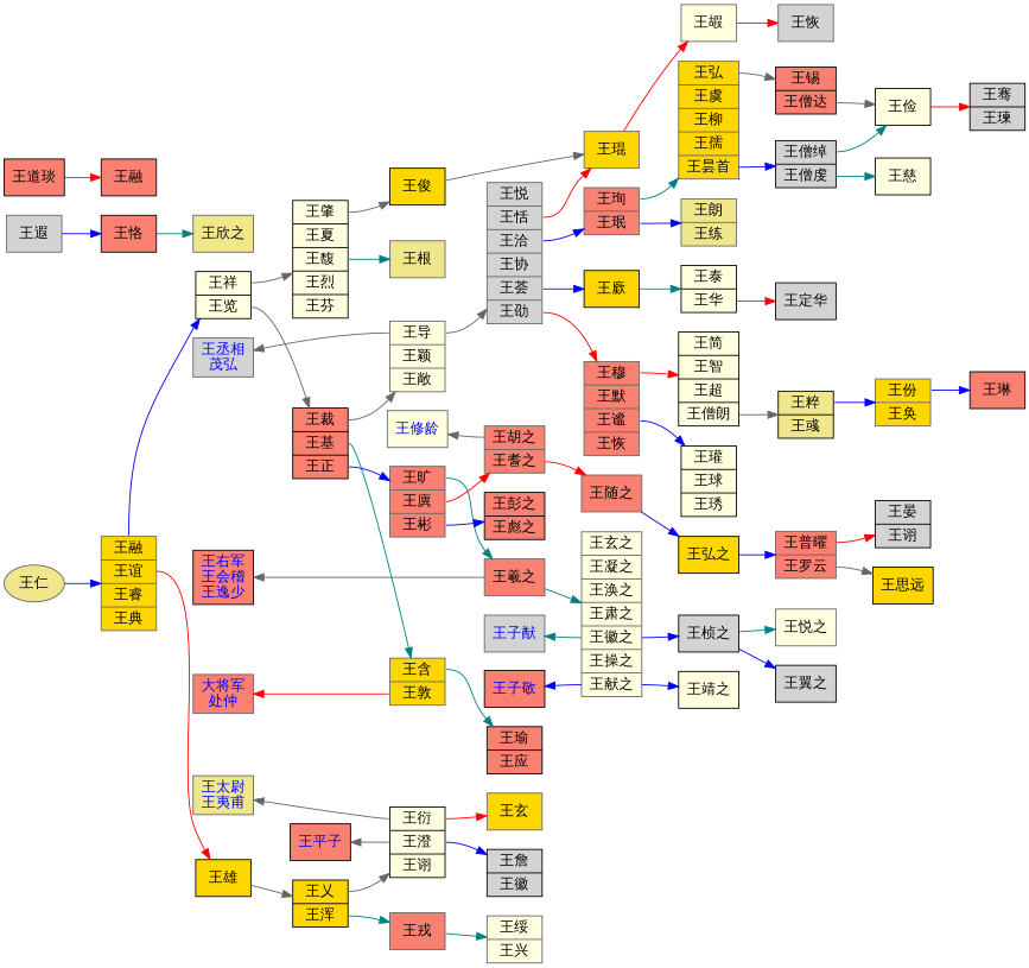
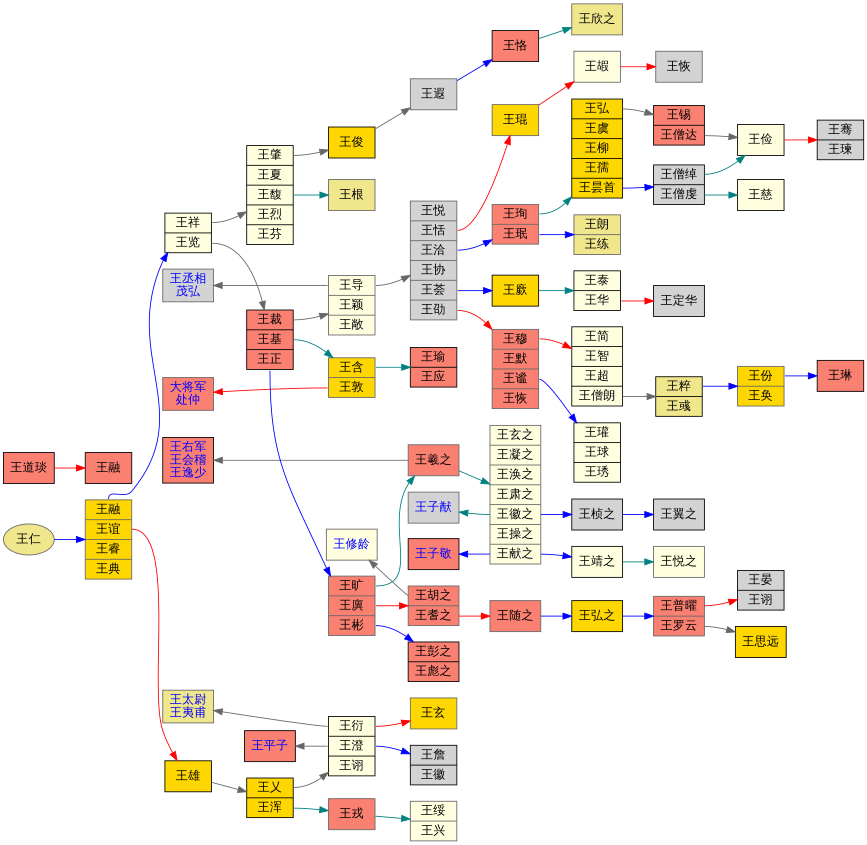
  digraph {
    fontname="Noto Serif"
    rankdir=LR
    node [color=black fillcolor=salmon fontname="Noto Serif" shape=record style=filled]
    edge [color=blue fontname="Noto Serif"]
    n1 [fillcolor=lightyellow label="<f0>王祥|<f1>王览"]
    n2 [color=gray40 fillcolor=lightgrey fontcolor=blue label="王丞相\n茂弘" shape=box]
    n3 [color=gray40 fontcolor=blue label="大将军\n处仲" shape=box]
    n4 [color=gray40 fillcolor=khaki fontcolor=blue label="王太尉\n王夷甫" shape=box]
    n5 [fontcolor=blue label="王右军\n王会稽\n王逸少" shape=box]
    n6 [fillcolor=lightyellow label="<f0>王肇|<f1>王夏|<f2>王馥|<f3>王烈|<f4>王芬"]
    n7 [label="<f0>王裁|<f1>王基|<f2>王正"]
    n8 [color=gray40 fillcolor=lightyellow label="<f0>王导|<f1>王颖|<f2>王敞"]
    n9 [color=gray40 fillcolor=gold label="<f0>王含|<f1>王敦"]
    n10 [fillcolor=lightyellow label="<f0>王衍|<f1>王澄|<f2>王诩"]
    n11 [color=gray40 label="<f0>王羲之"]
    n12 [color=gray40 fillcolor=khaki label="王仁" shape=""]
    n13 [color=gray40 fillcolor=gold label="<f0>王融|<f1>王谊|<f2>王睿|<f3>王典"]
    n14 [fillcolor=gold label="<f0>王雄"]
    n15 [fillcolor=gold label="<f0>王乂|<f1>王浑"]
    n16 [fillcolor=gold label="<f0>王俊"]
    n17 [color=gray40 fillcolor=khaki label="<f0>王根"]
    n18 [color=gray40 label="<f0>王旷|<f1>王廙|<f2>王彬"]
    n19 [color=gray40 label="<f0>王戎"]
    n20 [color=gray40 fillcolor=lightgrey label="<f0>王遐"]
    n21 [color=gray40 fillcolor=lightgrey label="<f0>王悦|<f1>王恬|<f2>王洽|<f3>王协|<f4>王荟|<f5>王劭"]
    n22 [label="<f0>王瑜|<f1>王应"]
    n23 [color=gray40 label="<f0>王胡之|<f1>王耆之"]
    n24 [label="<f0>王彭之|<f1>王彪之"]
    n25 [color=gray40 fillcolor=gold label="<f0>王玄"]
    n26 [fillcolor=lightgrey label="<f0>王詹|<f1>王徽"]
    n27 [color=gray40 fillcolor=lightyellow label="<f0>王绥|<f1>王兴"]
    n28 [label="<f0>王恪"]
    n29 [color=gray40 fillcolor=gold label="<f0>王琨"]
    n30 [color=gray40 label="<f0>王珣|<f1>王珉"]
    n31 [fillcolor=gold label="<f0>王廞"]
    n32 [color=gray40 label="<f0>王穆|<f1>王默|<f2>王谧|<f3>王恢"]
    n33 [color=gray40 fillcolor=lightyellow label="<f0>王玄之|<f1>王凝之|<f2>王涣之|<f3>王肃之|<f4>王徽之|<f5>王操之|<f6>王献之"]
    n34 [color=gray40 label="<f0>王随之"]
    n35 [color=gray40 fillcolor=khaki label="<f0>王欣之"]
    n36 [color=gray40 fillcolor=lightyellow label="<f0>王嘏"]
-   n37 [color=gray40 fillcolor=gold label="<f0>王弘|<f1>王虞|<f2>王柳|<f3>王孺|<f4>王昙首"]
+   n37 [fillcolor=gold label="<f0>王弘|<f1>王虞|<f2>王柳|<f3>王孺|<f4>王昙首"]
    n38 [color=gray40 fillcolor=khaki label="<f0>王朗|<f1>王练"]
    n39 [fillcolor=lightyellow label="<f0>王泰|<f1>王华"]
    n40 [fillcolor=lightyellow label="<f0>王简|<f1>王智|<f2>王超|<f3>王僧朗"]
    n41 [fillcolor=lightyellow label="<f0>王瓘|<f1>王球|<f2>王琇"]
    n42 [fillcolor=lightgrey label="<f0>王桢之"]
    n43 [fillcolor=lightyellow label="<f0>王靖之"]
    n44 [fillcolor=gold label="<f0>王弘之"]
    n45 [color=gray40 fillcolor=lightgrey label="<f0>王恢"]
    n46 [label="<f0>王锡|<f1>王僧达"]
    n47 [fillcolor=lightgrey label="<f0>王僧绰|<f1>王僧虔"]
    n48 [fillcolor=lightgrey label="<f0>王定华"]
    n49 [fillcolor=khaki label="<f0>王粹|<f1>王彧"]
    n50 [fillcolor=lightgrey label="<f0>王翼之"]
    n51 [color=gray40 fillcolor=lightyellow label="<f0>王悦之"]
    n52 [color=gray40 label="<f0>王普曜|<f1>王罗云"]
    n53 [fillcolor=lightyellow label="<f0>王俭"]
    n54 [fillcolor=lightyellow label="<f0>王慈"]
    n55 [color=gray40 fillcolor=gold label="<f0>王份|<f1>王奂"]
    n56 [fillcolor=lightgrey label="<f0>王晏|<f1>王诩"]
    n57 [fillcolor=gold label="<f0>王思远"]
    n58 [label="<f0>王道琰"]
    n59 [label="<f0>王融"]
    n60 [fillcolor=lightgrey label="<f0>王骞|<f1>王瑓"]
    n61 [label="<f0>王琳"]
    n62 [fontcolor=blue label="王平子" shape=box]
    n63 [color=gray40 fillcolor=lightyellow fontcolor=blue label="王修龄" shape=box]
    n64 [color=gray40 fillcolor=lightgrey fontcolor=blue label="王子猷" shape=box]
    n65 [fontcolor=blue label="王子敬" shape=box]
    subgraph sub_1 {
      rank=same
      n1
      n2
      n3
      n4
    }
    subgraph sub_2 {
      rank=same
      n1
      n5
    }
    n1 -> n6 [color=gray40 tailport=f0]
    n1 -> n7 [color=gray40 tailport=f1]
    n2 -> n8 [color=gray40 dir=back headport=f0]
    n3 -> n9 [color=red dir=back headport=f1]
    n4 -> n10 [color=gray40 dir=back headport=f0]
    n5 -> n11 [color=gray40 dir=back]
    n6 -> n16 [color=gray40 tailport=f0]
    n6 -> n17 [color=teal tailport=f2]
    n7 -> n8 [color=gray40 tailport=f0]
    n7 -> n9 [color=teal tailport=f1]
    n7 -> n18 [tailport=f2]
    n8 -> n21 [color=gray40 tailport=f0]
    n9 -> n22 [color=teal tailport=f0]
    n10 -> n25 [color=red tailport=f0]
    n10 -> n26 [tailport=f1]
    n11 -> n33 [color=teal]
    n12 -> n13
    n13 -> n1 [tailport=f0]
    n13 -> n14 [color=red tailport=f1]
    n14 -> n15 [color=gray40]
    n15 -> n10 [color=gray40 tailport=f0]
    n15 -> n19 [color=teal tailport=f1]
-   n16 -> n29 [color=gray40]
+   n16 -> n20 [color=gray40]
    n18 -> n11 [color=teal tailport=f0]
    n18 -> n23 [color=red tailport=f1]
    n18 -> n24 [tailport=f2]
    n19 -> n27 [color=teal]
    n20 -> n28
    n21 -> n29 [color=red tailport=f1]
    n21 -> n30 [tailport=f2]
    n21 -> n31 [tailport=f4]
    n21 -> n32 [color=red tailport=f5]
    n23 -> n34 [color=red tailport=f1]
    n28 -> n35 [color=teal]
    n29 -> n36 [color=red]
    n30 -> n37 [color=teal tailport=f0]
    n30 -> n38 [tailport=f1]
    n31 -> n39 [color=teal]
    n32 -> n40 [color=red tailport=f0]
    n32 -> n41 [tailport=f2]
    n33 -> n42 [tailport=f4]
    n33 -> n43 [tailport=f6]
    n34 -> n44
    n36 -> n45 [color=red]
    n37 -> n46 [color=gray40 tailport=f0]
    n37 -> n47 [tailport=f4]
    n39 -> n48 [color=red tailport=f1]
    n40 -> n49 [color=gray40 tailport=f3]
    n42 -> n50
-   n42 -> n51 [color=teal]
+   n43 -> n51 [color=teal]
    n44 -> n52
    n46 -> n53 [color=gray40 tailport=f1]
    n47 -> n53 [color=teal tailport=f0]
    n47 -> n54 [color=teal tailport=f1]
    n49 -> n55 [tailport=f0]
    n52 -> n56 [color=red tailport=f0]
    n52 -> n57 [color=gray40 tailport=f1]
    n53 -> n60 [color=red]
    n55 -> n61 [tailport=f0]
    n58 -> n59 [color=red]
    n62 -> n10 [color=gray40 dir=back headport=f1]
    n63 -> n23 [color=gray40 dir=back headport=f0]
    n64 -> n33 [color=teal dir=back headport=f4]
    n65 -> n33 [dir=back headport=f6]
  }
